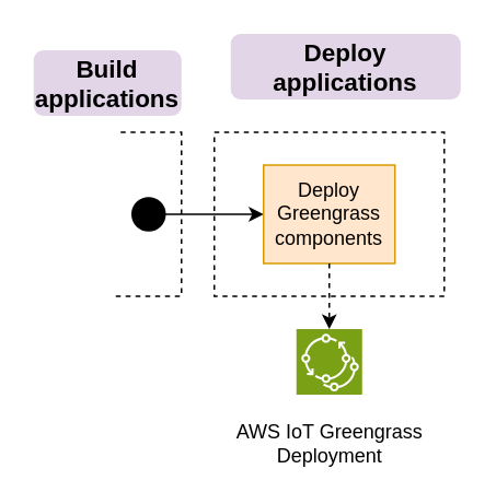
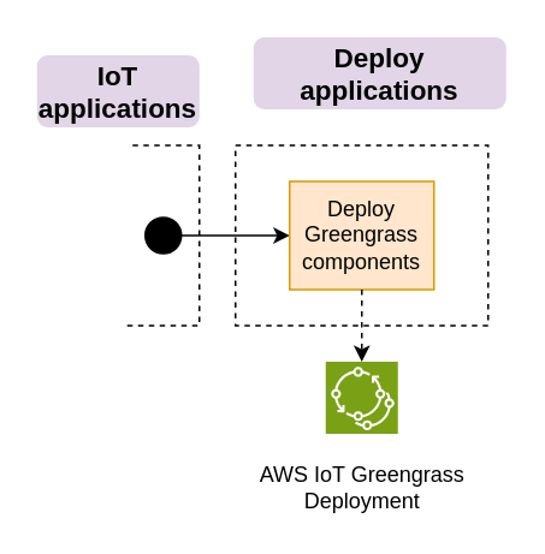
  <mxCell id="0" />
  <mxCell id="1" parent="0" />
  <mxCell id="2" value="" style="rounded=0;whiteSpace=wrap;html=1;fillColor=none;dashed=1;" parent="1" vertex="1"><mxGeometry x="130" y="80" width="140" height="100" as="geometry" /></mxCell>
  <mxCell id="3" value="Deploy applications" style="text;html=1;fillColor=#e1d5e7;align=center;verticalAlign=middle;whiteSpace=wrap;rounded=1;dashed=1;fontStyle=1;fontSize=15;strokeColor=none;gradientColor=none;gradientDirection=south;" parent="1" vertex="1"><mxGeometry x="140" y="20" width="140" height="40" as="geometry" /></mxCell>
  <mxCell id="4" value="" style="endArrow=none;dashed=1;html=1;rounded=0;fontSize=15;" parent="1" edge="1"><mxGeometry width="50" height="50" relative="1" as="geometry"><mxPoint x="70" y="180" as="sourcePoint" /><mxPoint x="70" y="80" as="targetPoint" /><Array as="points"><mxPoint x="110" y="180" /><mxPoint x="110" y="80" /></Array></mxGeometry></mxCell>
  <mxCell id="5" value="" style="edgeStyle=orthogonalEdgeStyle;rounded=0;orthogonalLoop=1;jettySize=auto;html=1;exitX=0.5;exitY=0;exitDx=0;exitDy=0;entryX=0;entryY=0.5;entryDx=0;entryDy=0;" parent="1" source="6" target="8" edge="1"><mxGeometry relative="1" as="geometry"><Array as="points"><mxPoint x="90" y="130" /></Array><mxPoint x="50" y="115" as="targetPoint" /></mxGeometry></mxCell>
  <mxCell id="6" value="" style="ellipse;whiteSpace=wrap;html=1;aspect=fixed;fillColor=#000000;" parent="1" vertex="1"><mxGeometry x="80" y="120" width="20" height="20" as="geometry" /></mxCell>
- <mxCell id="7" value="Build applications" style="text;html=1;strokeColor=none;fillColor=#e1d5e7;align=center;verticalAlign=middle;whiteSpace=wrap;rounded=1;dashed=1;fontStyle=1;fontSize=15;" parent="1" vertex="1"><mxGeometry x="20" y="30" width="90" height="40" as="geometry" /></mxCell>
+ <mxCell id="7" value="IoT applications" style="text;html=1;strokeColor=none;fillColor=#e1d5e7;align=center;verticalAlign=middle;whiteSpace=wrap;rounded=1;dashed=1;fontStyle=1;fontSize=15;" parent="1" vertex="1"><mxGeometry x="20" y="30" width="90" height="40" as="geometry" /></mxCell>
  <mxCell id="8" value="Deploy Greengrass components" style="whiteSpace=wrap;html=1;glass=0;fillColor=#ffe6cc;strokeColor=#d79b00;rounded=0;" parent="1" vertex="1"><mxGeometry x="160" y="100" width="80" height="60" as="geometry" /></mxCell>
  <mxCell id="9" value="AWS IoT Greengrass Deployment" style="text;html=1;strokeColor=none;fillColor=none;align=center;verticalAlign=middle;whiteSpace=wrap;rounded=0;" parent="1" vertex="1"><mxGeometry x="138.75" y="255" width="122.5" height="30" as="geometry" /></mxCell>
  <mxCell id="10" value="" style="endArrow=classic;html=1;rounded=0;exitX=0.5;exitY=1;exitDx=0;exitDy=0;entryX=0.5;entryY=0;entryDx=0;entryDy=0;dashed=1;" parent="1" source="8" edge="1" target="12"><mxGeometry width="50" height="50" relative="1" as="geometry"><mxPoint x="199.66" y="160" as="sourcePoint" /><mxPoint x="199.66" y="200" as="targetPoint" /></mxGeometry></mxCell>
  <mxCell id="11" value="" style="group" vertex="1" connectable="0" parent="1"><mxGeometry x="180" y="200" width="40" height="40" as="geometry" /></mxCell>
  <mxCell id="12" value="" style="rounded=0;whiteSpace=wrap;html=1;strokeColor=none;fillColor=#7AA116;" vertex="1" parent="11"><mxGeometry width="40" height="40" as="geometry" /></mxCell>
  <mxCell id="13" value="" style="sketch=0;outlineConnect=0;fontColor=#232F3E;gradientColor=none;fillColor=#FFFFFF;strokeColor=none;dashed=0;verticalLabelPosition=bottom;verticalAlign=top;align=center;html=1;fontSize=12;fontStyle=0;aspect=fixed;pointerEvents=1;shape=mxgraph.aws4.iot_greengrass_component;" vertex="1" parent="11"><mxGeometry x="8" y="8" width="30" height="30" as="geometry" /></mxCell>
  <mxCell id="14" value="" style="rounded=0;whiteSpace=wrap;html=1;strokeColor=none;fillColor=#7AA116;" vertex="1" parent="11"><mxGeometry x="6" y="10" width="10" height="25" as="geometry" /></mxCell>
  <mxCell id="15" value="" style="rounded=0;whiteSpace=wrap;html=1;strokeColor=none;fillColor=#7AA116;direction=south;" vertex="1" parent="11"><mxGeometry x="11" y="7.12" width="27" height="10" as="geometry" /></mxCell>
  <mxCell id="16" value="" style="sketch=0;outlineConnect=0;fontColor=#232F3E;gradientColor=none;fillColor=#FFFFFF;strokeColor=none;dashed=0;verticalLabelPosition=bottom;verticalAlign=top;align=center;html=1;fontSize=12;fontStyle=0;aspect=fixed;pointerEvents=1;shape=mxgraph.aws4.iot_greengrass_component;" vertex="1" parent="11"><mxGeometry x="3" y="2.88" width="30" height="30" as="geometry" /></mxCell>
